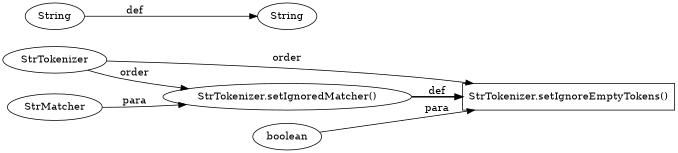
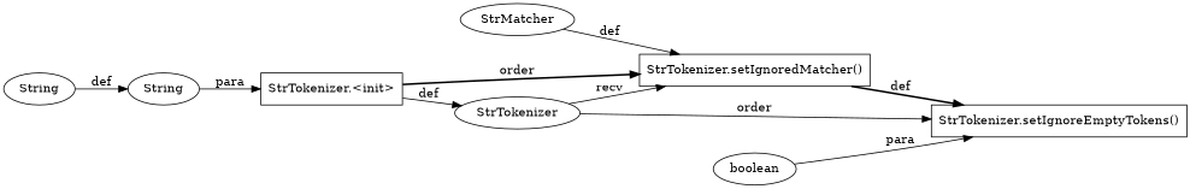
  digraph {
    rankdir=LR
    node [shape=ellipse]
    edge [style=solid]
-   n1 [label="StrTokenizer.setIgnoredMatcher()"]
+   n1 [label="StrTokenizer.setIgnoredMatcher()" shape=box]
    n2 [label="StrTokenizer.setIgnoreEmptyTokens()" shape=box]
    n3 [label=StrMatcher]
    n4 [label=StrTokenizer]
+   n5 [label="StrTokenizer.<init>" shape=box]
    n6 [label=boolean]
    n7 [label=String]
    n8 [label=String]
    n1 -> n2 [label=def style=bold]
-   n3 -> n1 [label=para]
-   n4 -> n1 [label=order]
+   n3 -> n1 [label=def]
+   n4 -> n1 [label=recv]
    n4 -> n2 [label=order]
+   n5 -> n1 [label=order style=bold]
+   n5 -> n4 [label=def]
    n6 -> n2 [label=para]
+   n7 -> n5 [label=para]
    n8 -> n7 [label=def]
  }
